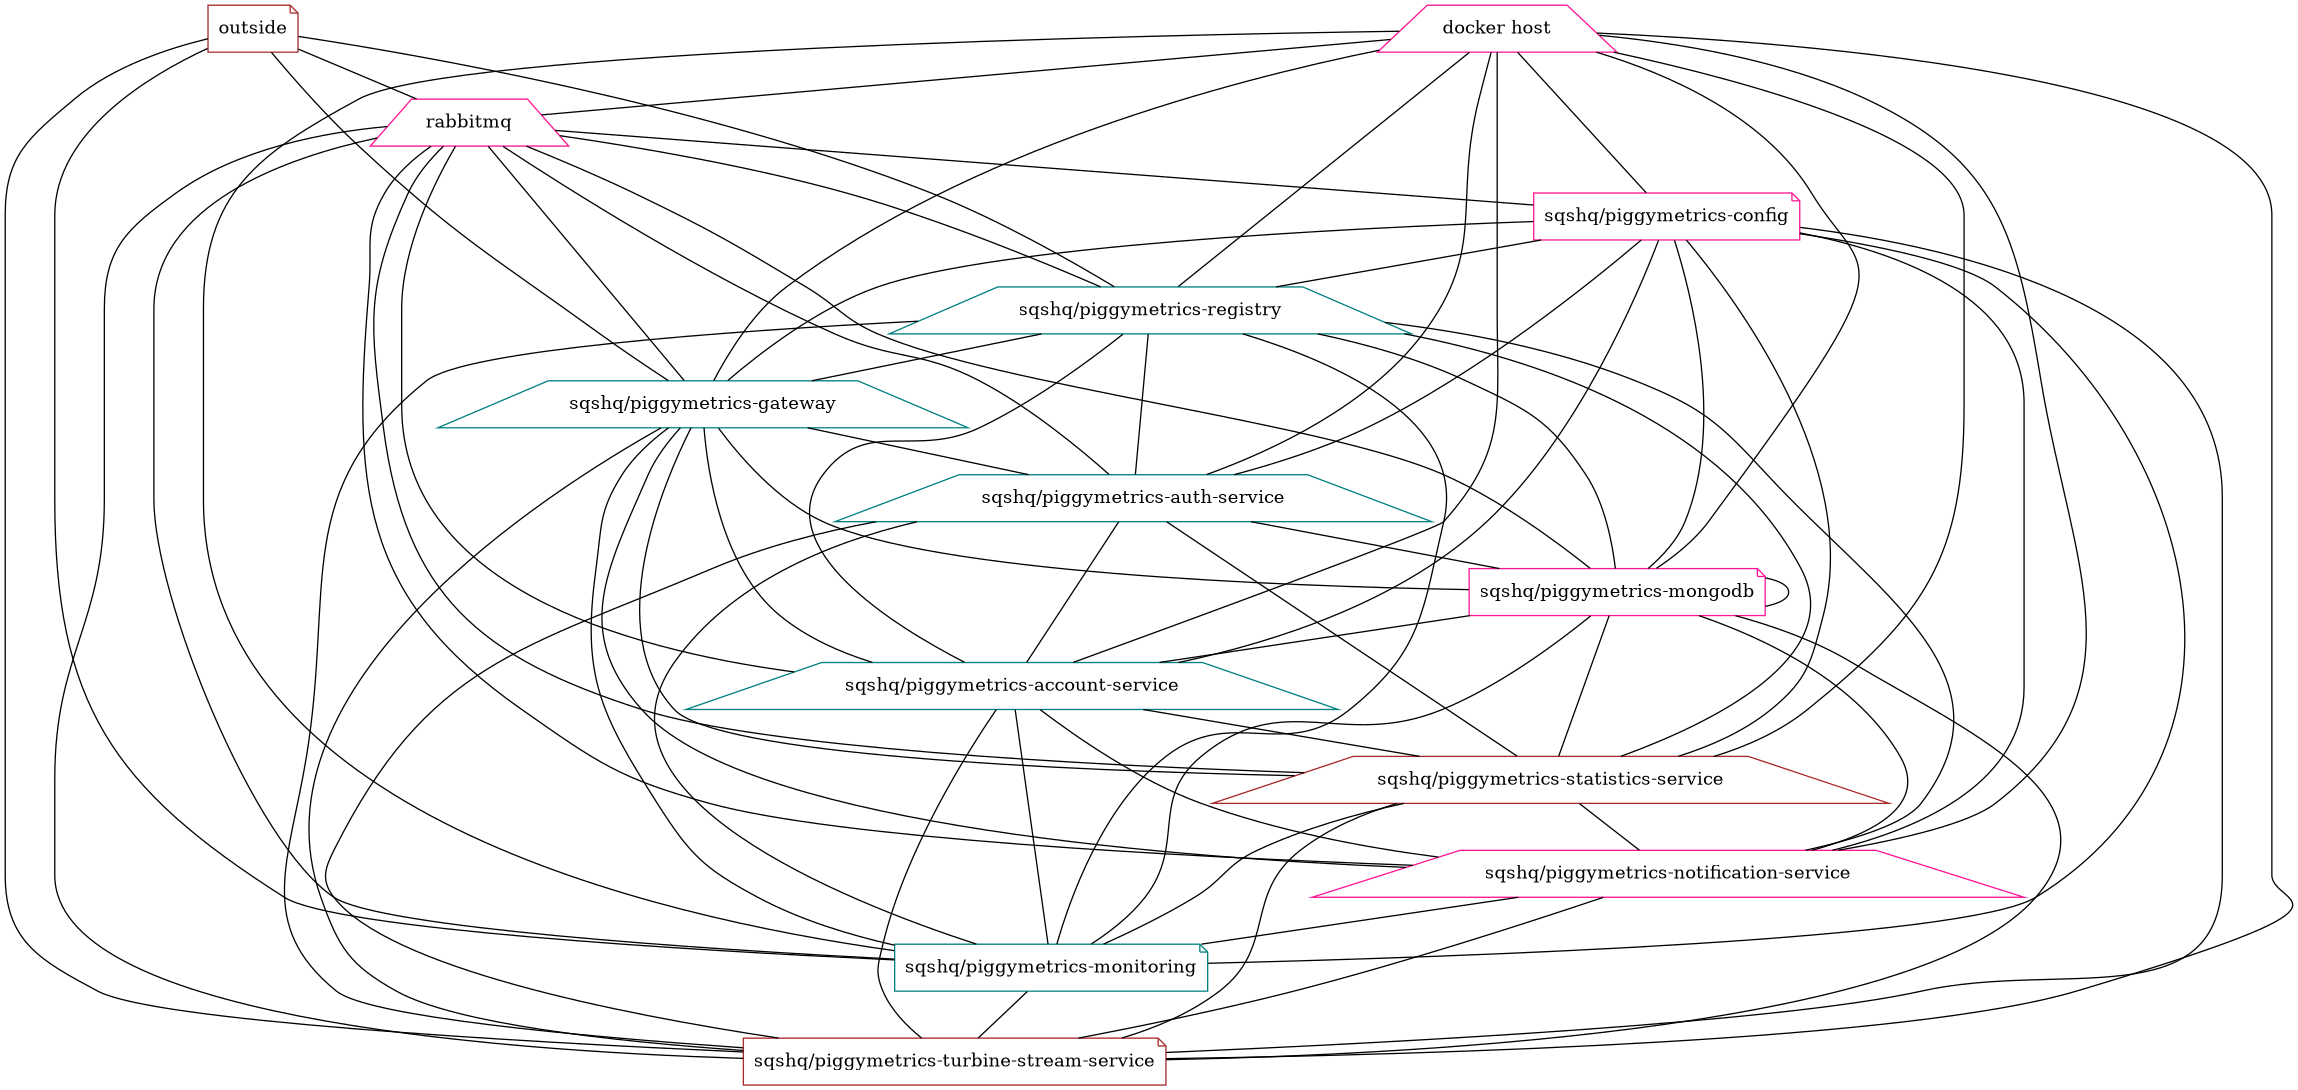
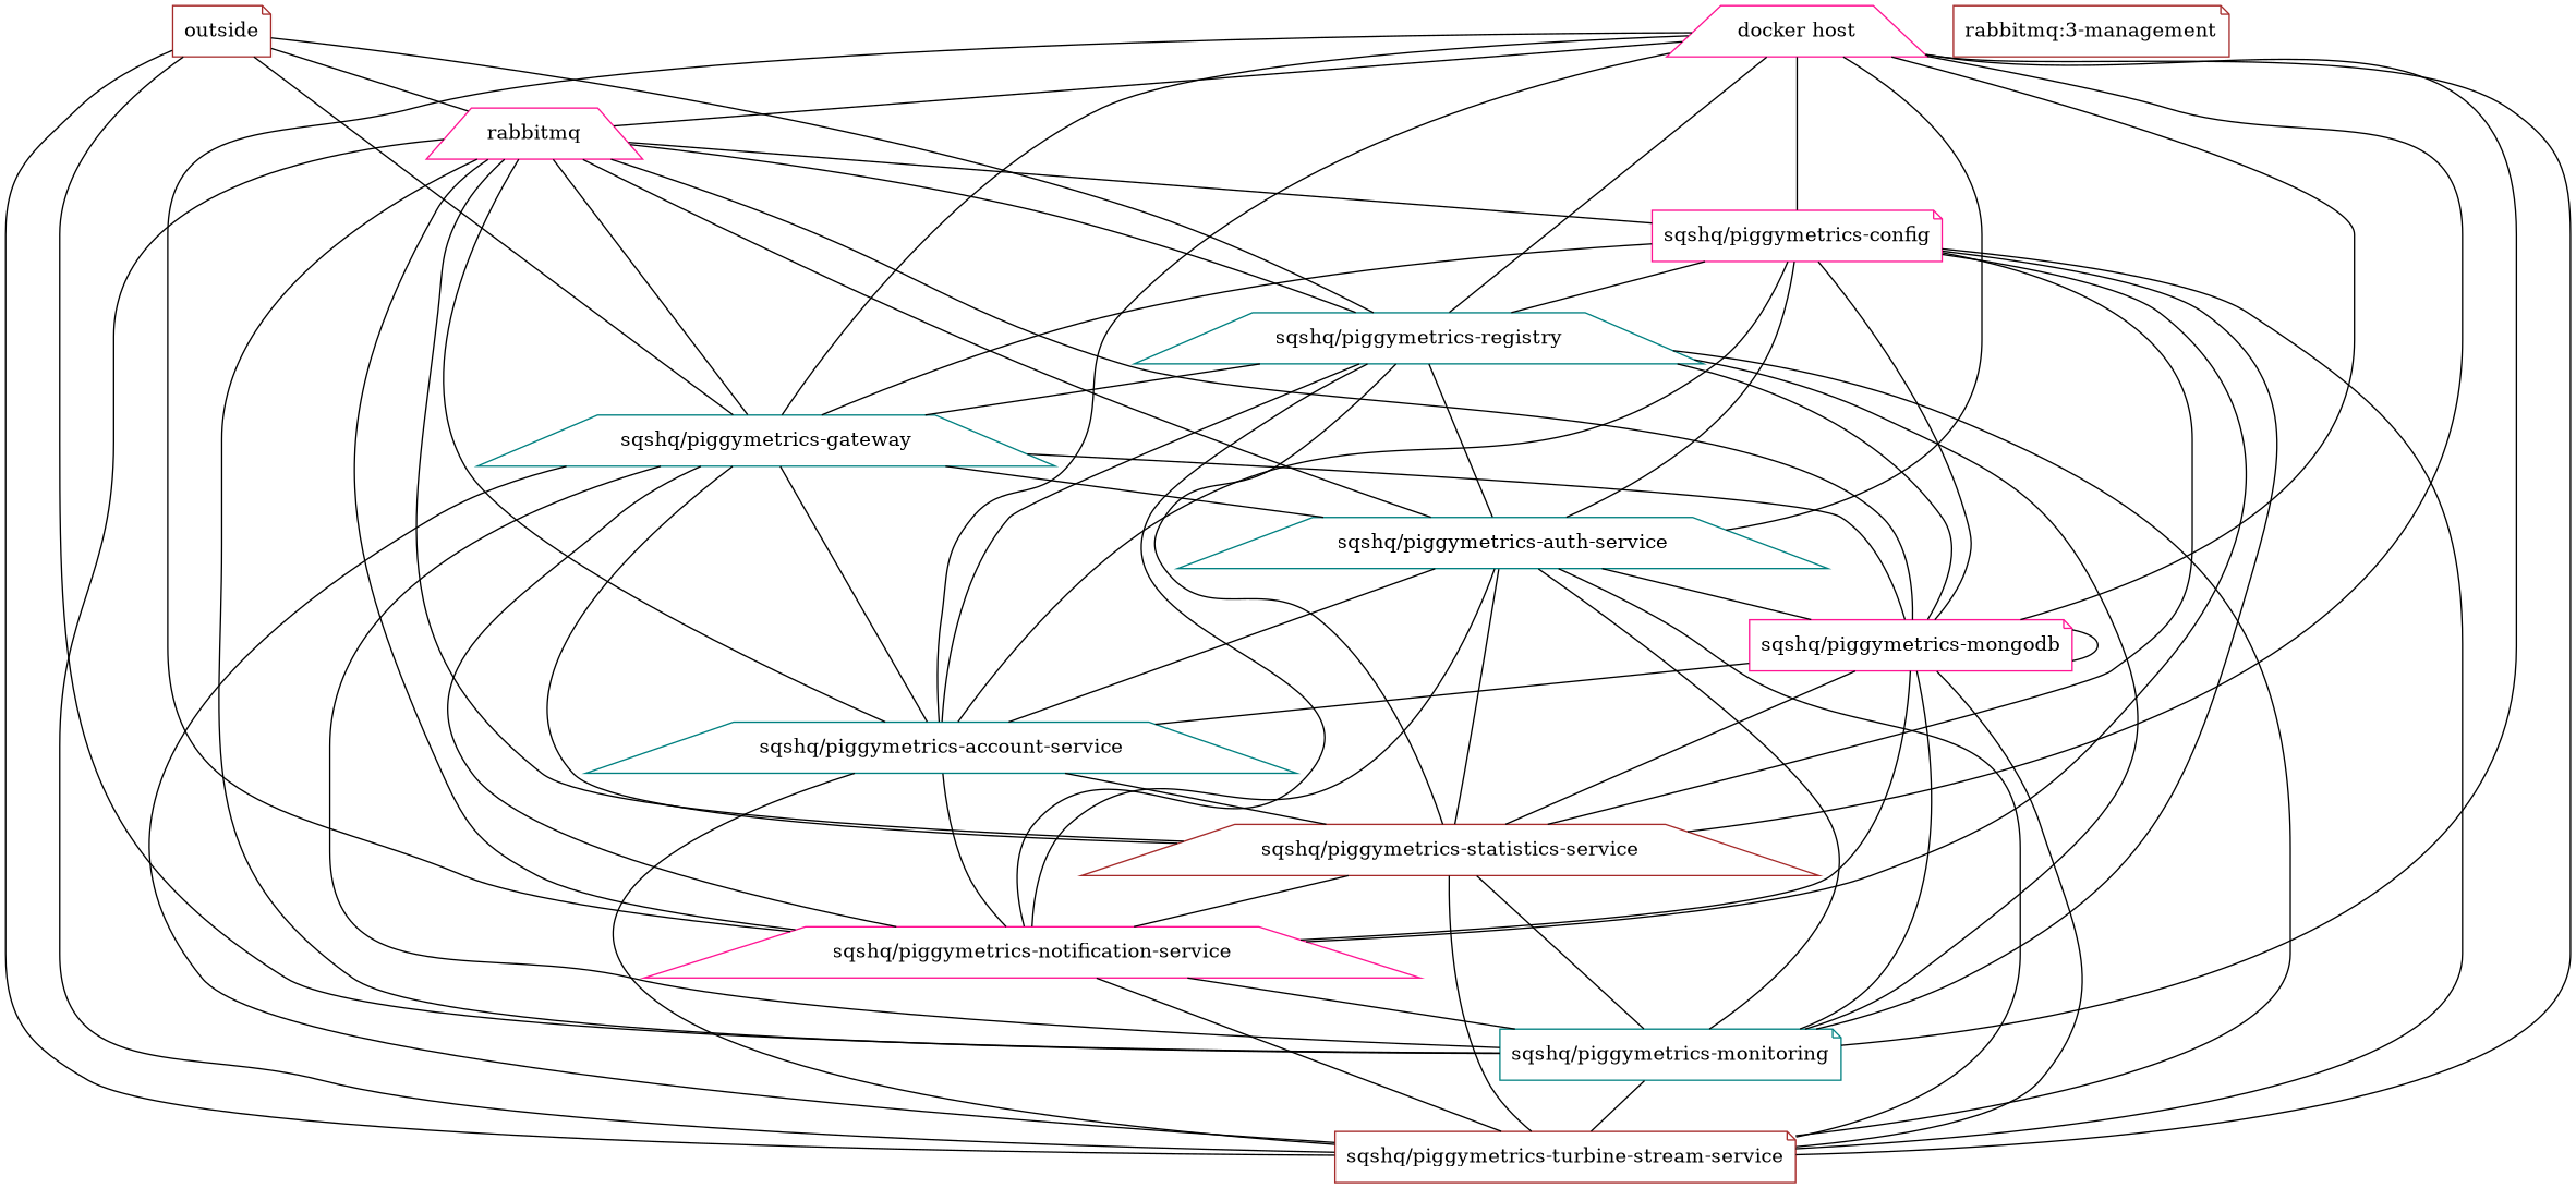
  graph {
    fontname="DejaVu Serif"
    node [color=teal fontname="DejaVu Serif" shape=trapezium]
    edge [contstraint=false fontname="DejaVu Serif"]
    outside [color=brown shape=note]
    "sqshq/piggymetrics-registry"
    "sqshq/piggymetrics-gateway"
    "sqshq/piggymetrics-monitoring" [shape=note]
    "sqshq/piggymetrics-turbine-stream-service" [color=brown shape=note]
    rabbitmq [color=deeppink]
    "sqshq/piggymetrics-auth-service"
    "sqshq/piggymetrics-mongodb" [color=deeppink shape=note]
    "sqshq/piggymetrics-account-service"
    "sqshq/piggymetrics-statistics-service" [color=brown]
    "sqshq/piggymetrics-notification-service" [color=deeppink]
    "sqshq/piggymetrics-config" [color=deeppink shape=note]
    "docker host" [color=deeppink]
+   "rabbitmq:3-management" [color=brown shape=note]
    outside -- "sqshq/piggymetrics-registry"
    outside -- "sqshq/piggymetrics-gateway"
    outside -- "sqshq/piggymetrics-monitoring"
    outside -- "sqshq/piggymetrics-turbine-stream-service"
    outside -- rabbitmq [headport="3-management"]
    "sqshq/piggymetrics-registry" -- "sqshq/piggymetrics-gateway"
    "sqshq/piggymetrics-registry" -- "sqshq/piggymetrics-monitoring"
    "sqshq/piggymetrics-registry" -- "sqshq/piggymetrics-turbine-stream-service"
    "sqshq/piggymetrics-registry" -- "sqshq/piggymetrics-auth-service"
    "sqshq/piggymetrics-registry" -- "sqshq/piggymetrics-mongodb"
    "sqshq/piggymetrics-registry" -- "sqshq/piggymetrics-account-service"
    "sqshq/piggymetrics-registry" -- "sqshq/piggymetrics-statistics-service"
    "sqshq/piggymetrics-registry" -- "sqshq/piggymetrics-notification-service"
    "sqshq/piggymetrics-gateway" -- "sqshq/piggymetrics-monitoring"
    "sqshq/piggymetrics-gateway" -- "sqshq/piggymetrics-turbine-stream-service"
    "sqshq/piggymetrics-gateway" -- "sqshq/piggymetrics-auth-service"
    "sqshq/piggymetrics-gateway" -- "sqshq/piggymetrics-mongodb"
    "sqshq/piggymetrics-gateway" -- "sqshq/piggymetrics-account-service"
    "sqshq/piggymetrics-gateway" -- "sqshq/piggymetrics-statistics-service"
    "sqshq/piggymetrics-gateway" -- "sqshq/piggymetrics-notification-service"
    "sqshq/piggymetrics-monitoring" -- "sqshq/piggymetrics-turbine-stream-service"
    rabbitmq -- "sqshq/piggymetrics-registry" [tailport="3-management"]
    rabbitmq -- "sqshq/piggymetrics-gateway" [tailport="3-management"]
    rabbitmq -- "sqshq/piggymetrics-monitoring" [tailport="3-management"]
    rabbitmq -- "sqshq/piggymetrics-turbine-stream-service" [tailport="3-management"]
    rabbitmq -- "sqshq/piggymetrics-auth-service" [tailport="3-management"]
    rabbitmq -- "sqshq/piggymetrics-mongodb" [tailport="3-management"]
    rabbitmq -- "sqshq/piggymetrics-account-service" [tailport="3-management"]
    rabbitmq -- "sqshq/piggymetrics-statistics-service" [tailport="3-management"]
    rabbitmq -- "sqshq/piggymetrics-notification-service" [tailport="3-management"]
    rabbitmq -- "sqshq/piggymetrics-config" [tailport="3-management"]
    "sqshq/piggymetrics-auth-service" -- "sqshq/piggymetrics-monitoring"
    "sqshq/piggymetrics-auth-service" -- "sqshq/piggymetrics-turbine-stream-service"
    "sqshq/piggymetrics-auth-service" -- "sqshq/piggymetrics-mongodb"
    "sqshq/piggymetrics-auth-service" -- "sqshq/piggymetrics-account-service"
    "sqshq/piggymetrics-auth-service" -- "sqshq/piggymetrics-statistics-service"
+   "sqshq/piggymetrics-auth-service" -- "sqshq/piggymetrics-notification-service"
    "sqshq/piggymetrics-mongodb" -- "sqshq/piggymetrics-monitoring"
    "sqshq/piggymetrics-mongodb" -- "sqshq/piggymetrics-turbine-stream-service"
    "sqshq/piggymetrics-mongodb" -- "sqshq/piggymetrics-mongodb"
    "sqshq/piggymetrics-mongodb" -- "sqshq/piggymetrics-account-service"
    "sqshq/piggymetrics-mongodb" -- "sqshq/piggymetrics-statistics-service"
    "sqshq/piggymetrics-mongodb" -- "sqshq/piggymetrics-notification-service"
-   "sqshq/piggymetrics-account-service" -- "sqshq/piggymetrics-monitoring"
    "sqshq/piggymetrics-account-service" -- "sqshq/piggymetrics-turbine-stream-service"
    "sqshq/piggymetrics-account-service" -- "sqshq/piggymetrics-statistics-service"
    "sqshq/piggymetrics-account-service" -- "sqshq/piggymetrics-notification-service"
    "sqshq/piggymetrics-statistics-service" -- "sqshq/piggymetrics-monitoring"
    "sqshq/piggymetrics-statistics-service" -- "sqshq/piggymetrics-turbine-stream-service"
    "sqshq/piggymetrics-statistics-service" -- "sqshq/piggymetrics-notification-service"
    "sqshq/piggymetrics-notification-service" -- "sqshq/piggymetrics-monitoring"
    "sqshq/piggymetrics-notification-service" -- "sqshq/piggymetrics-turbine-stream-service"
    "sqshq/piggymetrics-config" -- "sqshq/piggymetrics-registry"
    "sqshq/piggymetrics-config" -- "sqshq/piggymetrics-gateway"
    "sqshq/piggymetrics-config" -- "sqshq/piggymetrics-monitoring"
    "sqshq/piggymetrics-config" -- "sqshq/piggymetrics-turbine-stream-service"
    "sqshq/piggymetrics-config" -- "sqshq/piggymetrics-auth-service"
    "sqshq/piggymetrics-config" -- "sqshq/piggymetrics-mongodb"
    "sqshq/piggymetrics-config" -- "sqshq/piggymetrics-account-service"
    "sqshq/piggymetrics-config" -- "sqshq/piggymetrics-statistics-service"
    "sqshq/piggymetrics-config" -- "sqshq/piggymetrics-notification-service"
    "docker host" -- "sqshq/piggymetrics-registry"
    "docker host" -- "sqshq/piggymetrics-gateway"
    "docker host" -- "sqshq/piggymetrics-monitoring"
    "docker host" -- "sqshq/piggymetrics-turbine-stream-service"
    "docker host" -- rabbitmq [headport="3-management"]
    "docker host" -- "sqshq/piggymetrics-auth-service"
    "docker host" -- "sqshq/piggymetrics-mongodb"
    "docker host" -- "sqshq/piggymetrics-account-service"
    "docker host" -- "sqshq/piggymetrics-statistics-service"
    "docker host" -- "sqshq/piggymetrics-notification-service"
    "docker host" -- "sqshq/piggymetrics-config"
  }
